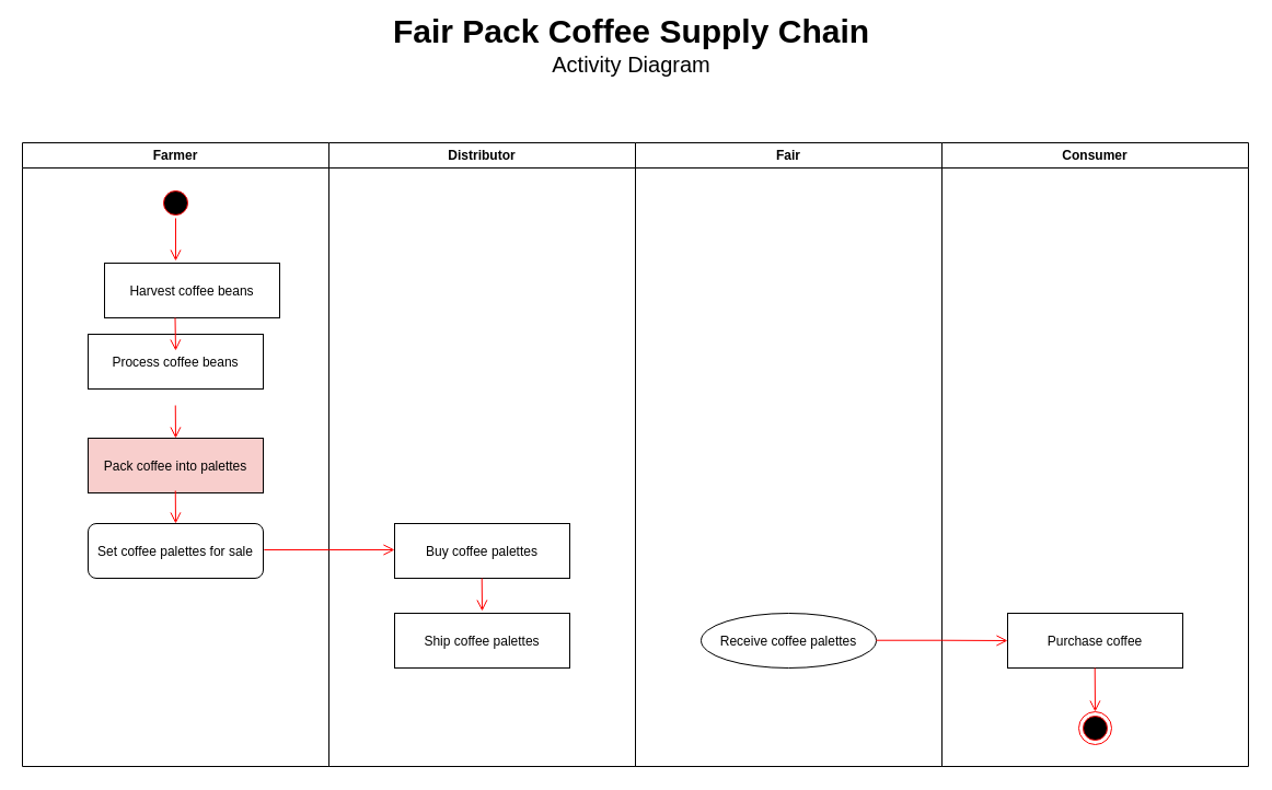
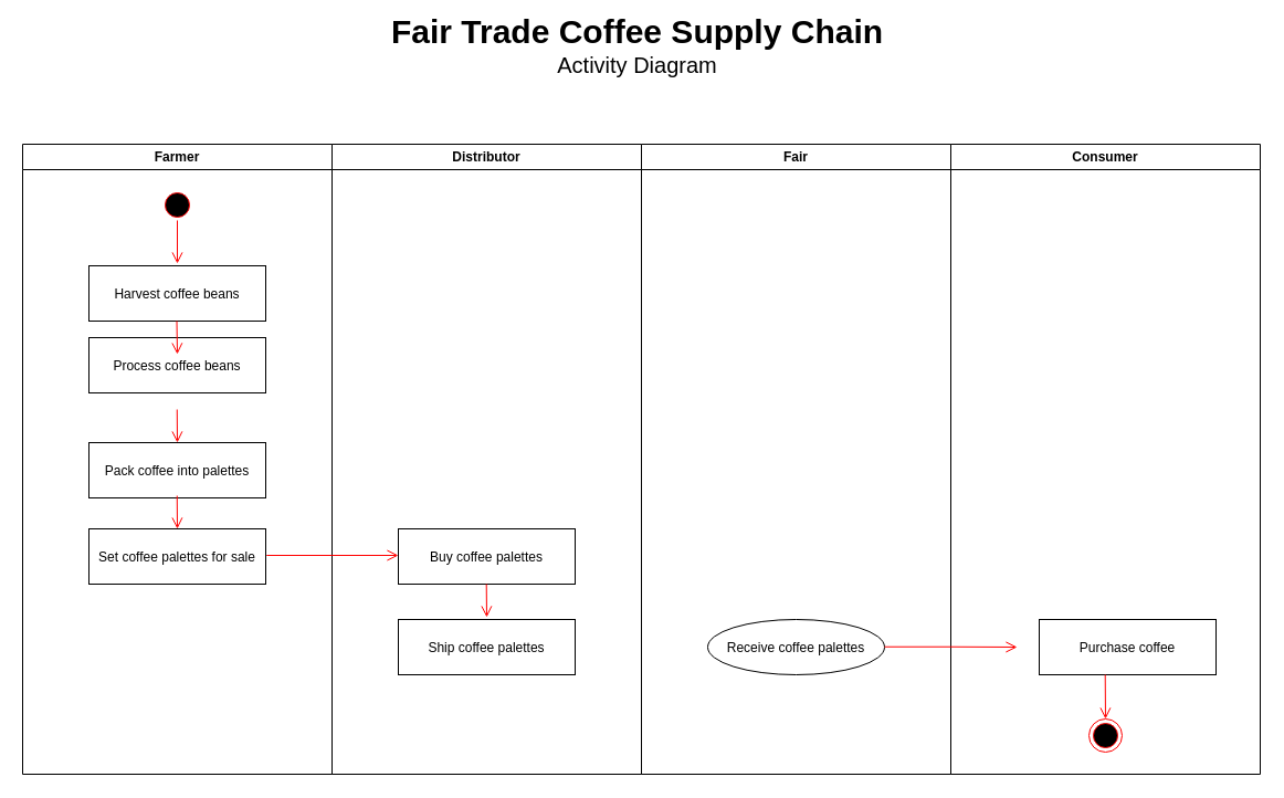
  <mxCell id="0" />
  <mxCell id="1" parent="0" />
  <mxCell id="2" value="Farmer" style="swimlane;whiteSpace=wrap" parent="1" vertex="1"><mxGeometry x="20" y="130" width="280" height="570" as="geometry" /></mxCell>
  <mxCell id="3" value="" style="ellipse;shape=startState;fillColor=#000000;strokeColor=#ff0000;" parent="2" vertex="1"><mxGeometry x="125" y="40" width="30" height="30" as="geometry" /></mxCell>
  <mxCell id="4" value="" style="edgeStyle=elbowEdgeStyle;elbow=horizontal;verticalAlign=bottom;endArrow=open;endSize=8;strokeColor=#FF0000;endFill=1;rounded=0;entryX=0.507;entryY=-0.02;entryDx=0;entryDy=0;entryPerimeter=0;" parent="2" edge="1"><mxGeometry x="124" y="39" as="geometry"><mxPoint x="140.05" y="108" as="targetPoint" /><mxPoint x="140" y="68.967" as="sourcePoint" /></mxGeometry></mxCell>
- <mxCell id="5" value="Harvest coffee beans" style="" parent="2" vertex="1"><mxGeometry x="75" y="110" width="160" height="50" as="geometry" /></mxCell>
+ <mxCell id="5" value="Harvest coffee beans" style="" parent="2" vertex="1"><mxGeometry x="60" y="110" width="160" height="50" as="geometry" /></mxCell>
  <mxCell id="6" value="Process coffee beans" style="" vertex="1" parent="2"><mxGeometry x="60" y="175" width="160" height="50" as="geometry" /></mxCell>
  <mxCell id="7" value="" style="edgeStyle=elbowEdgeStyle;elbow=horizontal;verticalAlign=bottom;endArrow=open;endSize=8;strokeColor=#FF0000;endFill=1;rounded=0;" edge="1" parent="2"><mxGeometry x="103.5" y="90.03" as="geometry"><mxPoint x="140" y="190" as="targetPoint" /><mxPoint x="139.5" y="159.997" as="sourcePoint" /></mxGeometry></mxCell>
- <mxCell id="8" value="Pack coffee into palettes" style="fillColor=#f8cecc;" vertex="1" parent="2"><mxGeometry x="60" y="270" width="160" height="50" as="geometry" /></mxCell>
+ <mxCell id="8" value="Pack coffee into palettes" style="" vertex="1" parent="2"><mxGeometry x="60" y="270" width="160" height="50" as="geometry" /></mxCell>
  <mxCell id="9" value="" style="edgeStyle=elbowEdgeStyle;elbow=horizontal;verticalAlign=bottom;endArrow=open;endSize=8;strokeColor=#FF0000;endFill=1;rounded=0;" edge="1" parent="2"><mxGeometry x="83.75" y="130.03" as="geometry"><mxPoint x="140.25" y="270" as="targetPoint" /><mxPoint x="139.75" y="239.997" as="sourcePoint" /></mxGeometry></mxCell>
- <mxCell id="10" value="Set coffee palettes for sale" style="rounded=1;" vertex="1" parent="2"><mxGeometry x="60" y="348" width="160" height="50" as="geometry" /></mxCell>
+ <mxCell id="10" value="Set coffee palettes for sale" style="" vertex="1" parent="2"><mxGeometry x="60" y="348" width="160" height="50" as="geometry" /></mxCell>
  <mxCell id="11" value="" style="edgeStyle=elbowEdgeStyle;elbow=horizontal;verticalAlign=bottom;endArrow=open;endSize=8;strokeColor=#FF0000;endFill=1;rounded=0;" edge="1" parent="2"><mxGeometry x="63.75" y="168.03" as="geometry"><mxPoint x="140.25" y="348" as="targetPoint" /><mxPoint x="139.75" y="317.997" as="sourcePoint" /></mxGeometry></mxCell>
  <mxCell id="12" value="Distributor" style="swimlane;whiteSpace=wrap;startSize=23;" parent="1" vertex="1"><mxGeometry x="300" y="130" width="280" height="570" as="geometry" /></mxCell>
  <mxCell id="13" value="Buy coffee palettes" style="" vertex="1" parent="12"><mxGeometry x="60" y="348" width="160" height="50" as="geometry" /></mxCell>
  <mxCell id="14" value="Ship coffee palettes" style="" vertex="1" parent="12"><mxGeometry x="60" y="430" width="160" height="50" as="geometry" /></mxCell>
  <mxCell id="15" value="" style="edgeStyle=elbowEdgeStyle;elbow=horizontal;verticalAlign=bottom;endArrow=open;endSize=8;strokeColor=#FF0000;endFill=1;rounded=0;" edge="1" parent="12"><mxGeometry x="43.71" y="208.03" as="geometry"><mxPoint x="140.21" y="428" as="targetPoint" /><mxPoint x="139.71" y="397.997" as="sourcePoint" /></mxGeometry></mxCell>
  <mxCell id="16" value="" style="edgeStyle=elbowEdgeStyle;elbow=horizontal;verticalAlign=bottom;endArrow=open;endSize=8;strokeColor=#FF0000;endFill=1;rounded=0;entryX=0;entryY=0.494;entryDx=0;entryDy=0;entryPerimeter=0;exitX=1.005;exitY=0.494;exitDx=0;exitDy=0;exitPerimeter=0;" edge="1" parent="12"><mxGeometry x="-1296" y="142.05" as="geometry"><mxPoint x="60" y="372.0" as="targetPoint" /><mxPoint x="-59.2" y="372.0" as="sourcePoint" /></mxGeometry></mxCell>
  <mxCell id="17" value="Fair" style="swimlane;whiteSpace=wrap" parent="1" vertex="1"><mxGeometry x="580" y="130" width="280" height="570" as="geometry" /></mxCell>
  <mxCell id="18" value="Receive coffee palettes" style="ellipse;" vertex="1" parent="17"><mxGeometry x="60" y="430" width="160" height="50" as="geometry" /></mxCell>
  <mxCell id="19" value="Consumer" style="swimlane;whiteSpace=wrap" vertex="1" parent="1"><mxGeometry x="860" y="130" width="280" height="570" as="geometry" /></mxCell>
- <mxCell id="20" value="Purchase coffee" style="" vertex="1" parent="19"><mxGeometry x="60" y="430" width="160" height="50" as="geometry" /></mxCell>
+ <mxCell id="20" value="Purchase coffee" style="" vertex="1" parent="19"><mxGeometry x="80" y="430" width="160" height="50" as="geometry" /></mxCell>
  <mxCell id="21" value="" style="ellipse;shape=endState;fillColor=#000000;strokeColor=#ff0000" parent="19" vertex="1"><mxGeometry x="125" y="520" width="30" height="30" as="geometry" /></mxCell>
  <mxCell id="22" value="" style="edgeStyle=elbowEdgeStyle;elbow=horizontal;verticalAlign=bottom;endArrow=open;endSize=8;strokeColor=#FF0000;endFill=1;rounded=0;entryX=0.5;entryY=0;entryDx=0;entryDy=0;" edge="1" parent="19" target="21"><mxGeometry x="43.71" y="290.03" as="geometry"><mxPoint x="140.21" y="510" as="targetPoint" /><mxPoint x="139.71" y="479.997" as="sourcePoint" /></mxGeometry></mxCell>
  <mxCell id="23" value="" style="edgeStyle=elbowEdgeStyle;elbow=horizontal;verticalAlign=bottom;endArrow=open;endSize=8;strokeColor=#FF0000;endFill=1;rounded=0;" edge="1" parent="19"><mxGeometry x="-1036" y="184.76" as="geometry"><mxPoint x="60" y="455" as="targetPoint" /><mxPoint x="-60" y="454.727" as="sourcePoint" /></mxGeometry></mxCell>
- <mxCell id="24" value="&lt;font&gt;&lt;span style=&quot;font-weight: bold ; font-size: 30px&quot;&gt;Fair Pack Coffee Supply Chain&lt;/span&gt;&lt;br&gt;&lt;font style=&quot;font-size: 20px&quot;&gt;Activity Diagram&lt;/font&gt;&lt;/font&gt;" style="text;html=1;align=center;verticalAlign=middle;resizable=0;points=[];autosize=1;strokeColor=none;fillColor=none;" vertex="1" parent="1"><mxGeometry x="346" y="20" width="460" height="40" as="geometry" /></mxCell>
+ <mxCell id="24" value="&lt;font&gt;&lt;span style=&quot;font-weight: bold ; font-size: 30px&quot;&gt;Fair Trade Coffee Supply Chain&lt;/span&gt;&lt;br&gt;&lt;font style=&quot;font-size: 20px&quot;&gt;Activity Diagram&lt;/font&gt;&lt;/font&gt;" style="text;html=1;align=center;verticalAlign=middle;resizable=0;points=[];autosize=1;strokeColor=none;fillColor=none;" vertex="1" parent="1"><mxGeometry x="346" y="20" width="460" height="40" as="geometry" /></mxCell>
